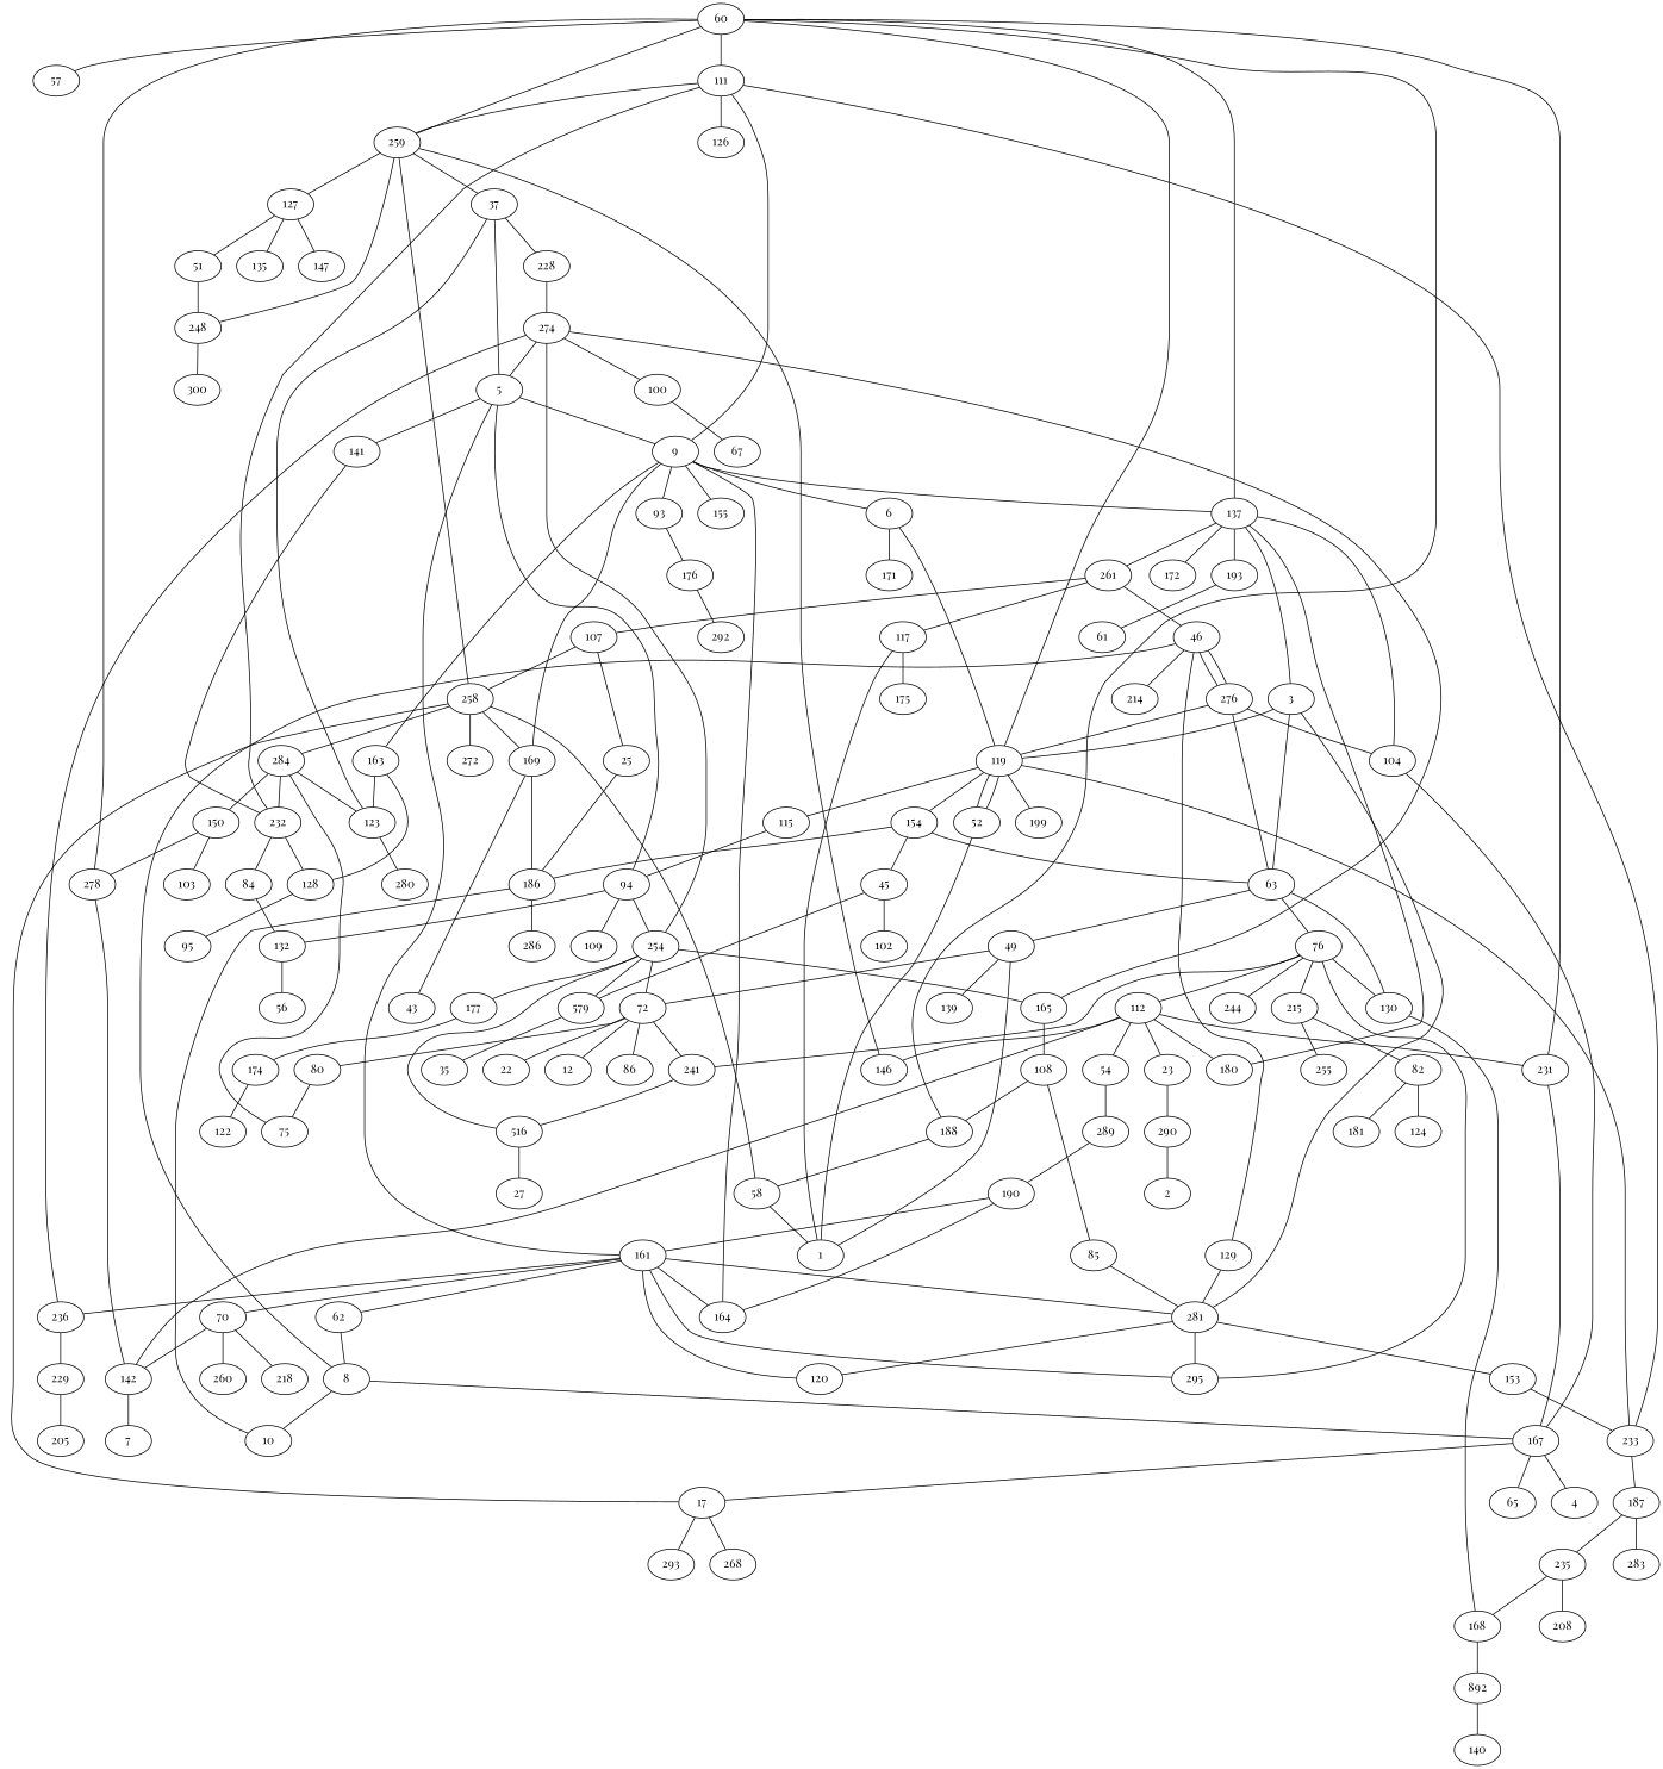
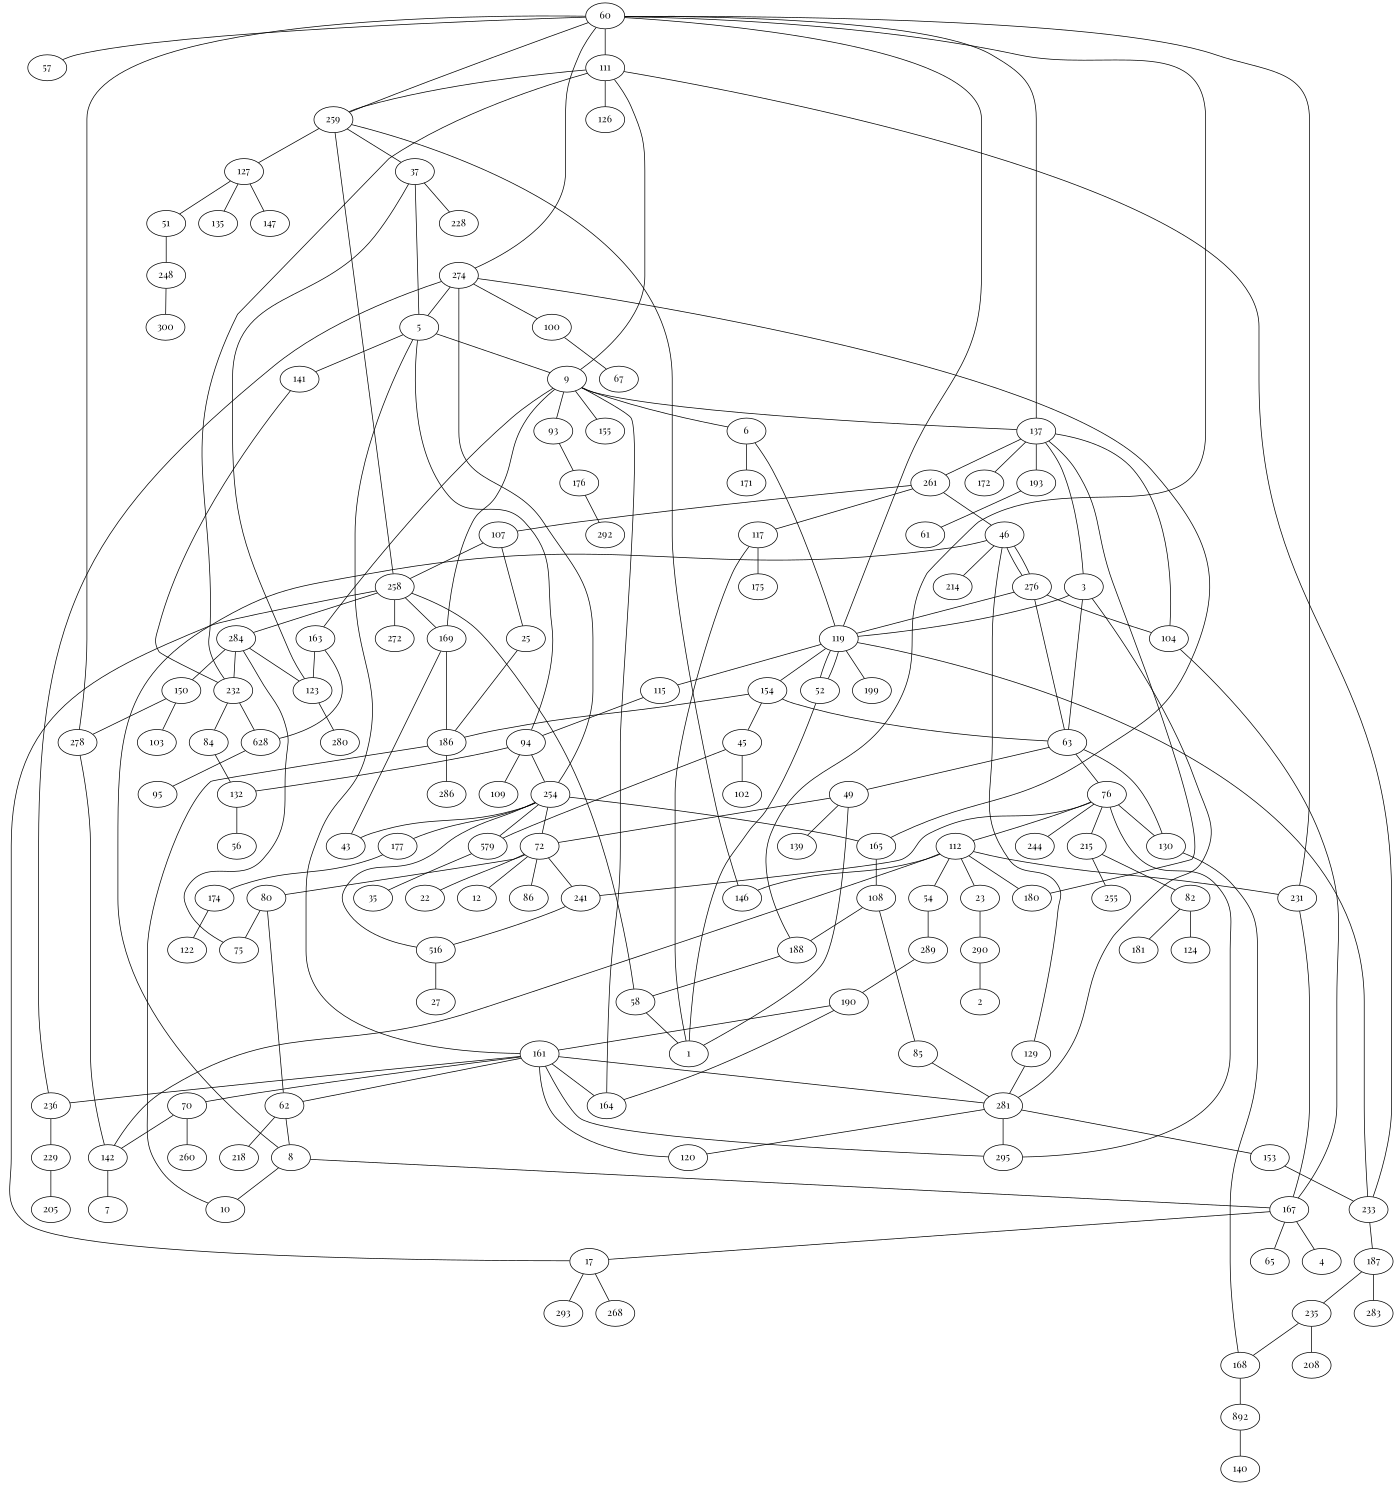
  graph {
    fontname="Playfair Display"
    node [fontname="Playfair Display"]
    edge [fontname="Playfair Display"]
    60
    57
    111
    137
    274
    119
    188
    278
    259
    233
    9
    232
    126
    3
    193
    261
    180
    104
    172
    5
    100
    254
    165
    236
    154
    52
    115
    199
    58
    142
    127
    258
    248
    37
    187
    163
    169
    93
    164
    6
    155
-   128
+   128 [label=628]
    84
    63
    281
    61
    46
    107
    117
    167
    161
    94
    141
    67
    43
    72
    n57 [label=579]
    177
    n59 [label=516]
    108
    229
    45
    186
    1
    n65 [label=76]
    130
    49
    295
    120
    153
    147
    51
    135
    284
    17
    272
    300
    228
    235
    283
    290
    2
    123
    176
    190
    171
    102
    10
    286
    70
    62
    109
    132
    260
    8
    218
    75
    150
    268
    293
    129
    276
    214
    25
    175
    280
    95
    112
    7
    215
    241
    244
    168
    54
    146
    23
    231
    82
    255
    56
    n121 [label=892]
    292
    4
    65
    22
    80
    n127 [label=12]
    86
    35
    174
    27
    289
    139
    85
    124
    181
    103
    208
    140
    122
    205
    60 -- 57
    60 -- 111
    60 -- 137
-   228 -- 274
+   60 -- 274
    60 -- 119
    60 -- 188
    60 -- 278
    111 -- 259
    111 -- 233
    111 -- 9
    111 -- 232
    111 -- 126
    137 -- 3
    137 -- 193
    137 -- 261
    137 -- 180
    137 -- 104
    137 -- 172
    274 -- 5
    274 -- 100
    274 -- 254
    274 -- 165
    274 -- 236
    119 -- 154
    119 -- 52
    119 -- 52
    119 -- 115
    119 -- 199
    188 -- 58
    278 -- 142
    259 -- 60
    259 -- 127
    259 -- 258
-   259 -- 248
    259 -- 37
    233 -- 119
    233 -- 187
    9 -- 137
    9 -- 163
    9 -- 169
    9 -- 93
    9 -- 164
    9 -- 6
    9 -- 155
    232 -- 128
    232 -- 84
    3 -- 119
    3 -- 63
    3 -- 281
    193 -- 61
    261 -- 46
    261 -- 107
    261 -- 117
    104 -- 167
    5 -- 9
    5 -- 161
    5 -- 94
    5 -- 141
    100 -- 67
    254 -- 165
+   254 -- 43
    254 -- 72
    254 -- n57
    254 -- 177
    254 -- n59
    165 -- 108
    236 -- 229
    154 -- 63
    154 -- 45
    154 -- 186
    52 -- 1
    115 -- 94
    58 -- 1
    142 -- 112
    142 -- 7
    127 -- 147
    127 -- 51
    127 -- 135
    258 -- 58
    258 -- 169
    258 -- 284
    258 -- 17
    258 -- 272
    248 -- 300
    37 -- 5
    37 -- 228
    187 -- 235
    187 -- 283
    163 -- 128
    163 -- 123
    169 -- 43
    169 -- 186
    93 -- 176
    164 -- 190
    6 -- 119
    6 -- 171
    128 -- 95
    84 -- 132
    63 -- n65
    63 -- 130
    63 -- 49
    281 -- 295
    281 -- 120
    281 -- 153
    46 -- 8
    46 -- 129
    46 -- 276
    46 -- 214
    107 -- 258
    107 -- 25
    117 -- 1
    117 -- 175
    167 -- 17
    167 -- 4
    167 -- 65
    161 -- 236
    161 -- 164
    161 -- 281
    161 -- 295
    161 -- 120
    161 -- 70
    161 -- 62
    94 -- 254
    94 -- 109
    94 -- 132
    141 -- 232
    72 -- 241
    72 -- 22
    72 -- 80
    72 -- n127
    72 -- 86
    n57 -- 35
    177 -- 174
    n59 -- 27
    108 -- 188
    108 -- 85
    229 -- 205
    45 -- n57
    45 -- 102
    186 -- 10
    186 -- 286
    n65 -- 130
    n65 -- 112
    n65 -- 215
    n65 -- 241
    n65 -- 244
    130 -- 168
    49 -- 72
    49 -- 1
    49 -- 139
    295 -- n65
    153 -- 233
    51 -- 248
    284 -- 232
    284 -- 123
    284 -- 75
    284 -- 150
    17 -- 268
    17 -- 293
    235 -- 168
    235 -- 208
    290 -- 2
    123 -- 37
    123 -- 280
    176 -- 292
    190 -- 161
    70 -- 142
    70 -- 260
    62 -- 8
-   70 -- 218
+   62 -- 218
    132 -- 56
    8 -- 167
    8 -- 10
    150 -- 278
    150 -- 103
    129 -- 281
    276 -- 119
    276 -- 104
    276 -- 63
    276 -- 46
    25 -- 186
    112 -- 180
    112 -- 54
    112 -- 146
    112 -- 23
    112 -- 231
    215 -- 82
    215 -- 255
    241 -- n59
    168 -- n121
    54 -- 289
    146 -- 259
    23 -- 290
    231 -- 60
    231 -- 167
    82 -- 124
    82 -- 181
    n121 -- 140
+   80 -- 62
    80 -- 75
    174 -- 122
    289 -- 190
    85 -- 281
  }
